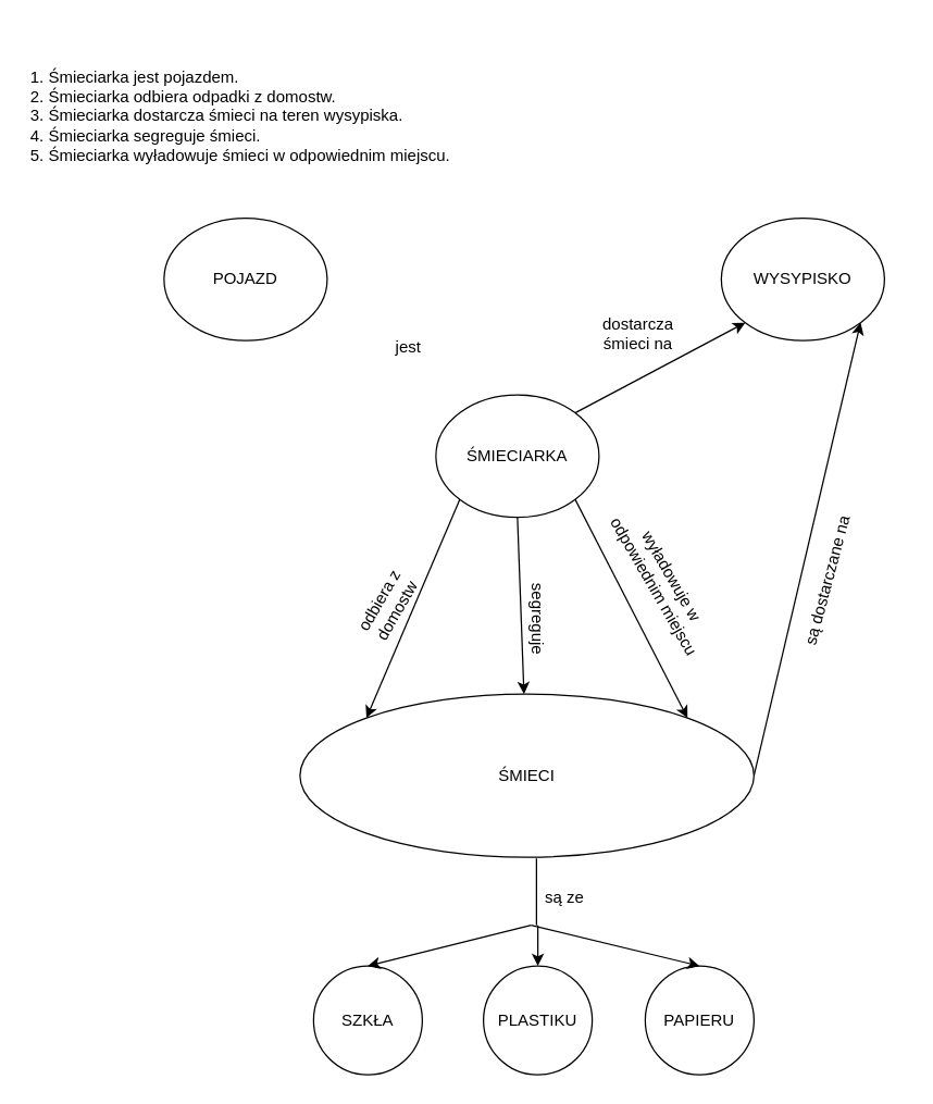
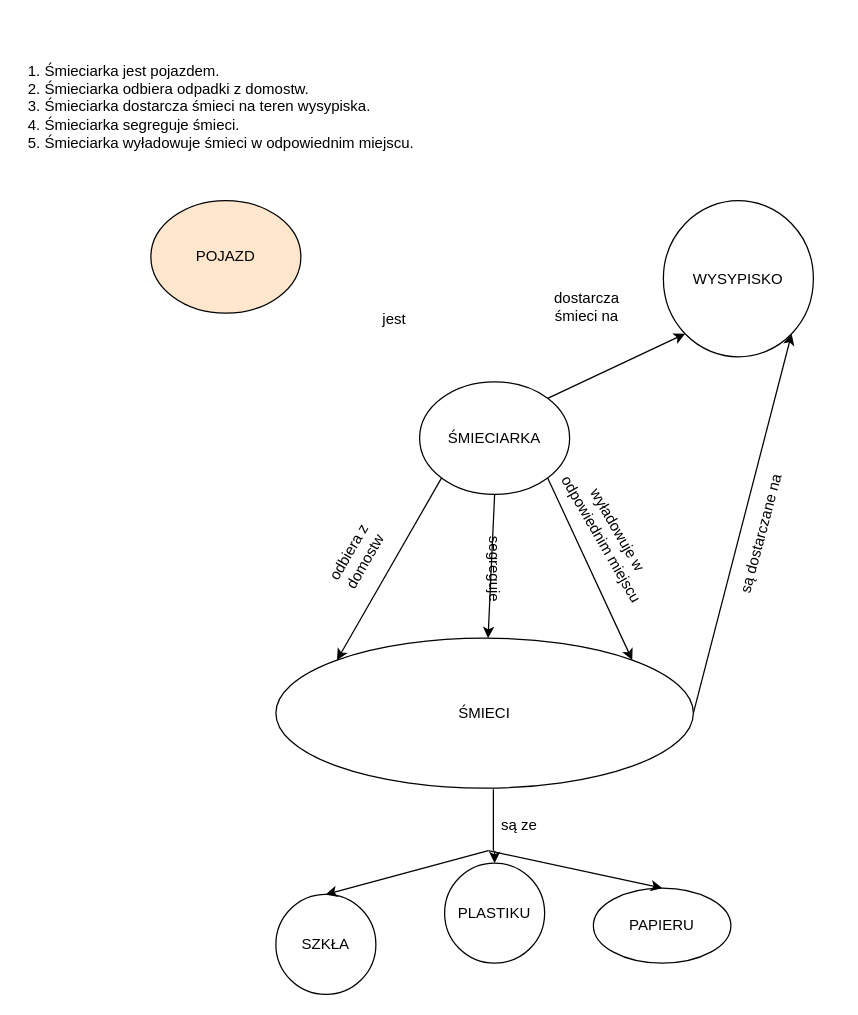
  <mxCell id="0" />
  <mxCell id="1" parent="0" />
  <mxCell id="2" value="1. Śmieciarka jest pojazdem.&lt;br&gt;2. Śmieciarka odbiera odpadki z domostw.&lt;br&gt;3. Śmieciarka dostarcza śmieci na teren wysypiska.&lt;br&gt;4. Śmieciarka segreguje śmieci.&lt;br&gt;5. Śmieciarka wyładowuje śmieci w odpowiednim miejscu.&lt;br&gt;" style="text;html=1;strokeColor=none;fillColor=none;align=left;verticalAlign=middle;whiteSpace=wrap;rounded=0;" vertex="1" parent="1"><mxGeometry x="20" width="480" height="130" as="geometry" y="20" /></mxCell>
- <mxCell id="3" value="ŚMIECIARKA" style="ellipse;whiteSpace=wrap;html=1;" vertex="1" parent="1"><mxGeometry x="320" y="290" width="120" height="90" as="geometry" /></mxCell>
- <mxCell id="4" value="POJAZD" style="ellipse;whiteSpace=wrap;html=1;" vertex="1" parent="1"><mxGeometry x="120" y="160" width="120" height="90" as="geometry" /></mxCell>
+ <mxCell id="3" value="ŚMIECIARKA" style="ellipse;whiteSpace=wrap;html=1;" vertex="1" parent="1"><mxGeometry x="335" y="305" width="120" height="90" as="geometry" /></mxCell>
+ <mxCell id="4" value="POJAZD" style="ellipse;whiteSpace=wrap;html=1;fillColor=#ffe6cc;" vertex="1" parent="1"><mxGeometry x="120" y="160" width="120" height="90" as="geometry" /></mxCell>
  <mxCell id="5" value="dostarcza śmieci na" style="text;html=1;strokeColor=none;fillColor=none;align=center;verticalAlign=middle;whiteSpace=wrap;rounded=0;" vertex="1" parent="1"><mxGeometry x="424" y="220" width="90" height="50" as="geometry" /></mxCell>
- <mxCell id="6" value="WYSYPISKO" style="ellipse;whiteSpace=wrap;html=1;" vertex="1" parent="1"><mxGeometry x="530" y="160" width="120" height="90" as="geometry" /></mxCell>
+ <mxCell id="6" value="WYSYPISKO" style="ellipse;whiteSpace=wrap;html=1;" vertex="1" parent="1"><mxGeometry x="530" y="160" width="120" height="125" as="geometry" /></mxCell>
  <mxCell id="7" value="" style="endArrow=classic;html=1;entryX=0;entryY=1;entryDx=0;entryDy=0;exitX=1;exitY=0;exitDx=0;exitDy=0;" edge="1" parent="1" source="3" target="6"><mxGeometry width="50" height="50" relative="1" as="geometry"><mxPoint x="595.144" y="290" as="sourcePoint" /><mxPoint x="479.996" y="223.64" as="targetPoint" /></mxGeometry></mxCell>
- <mxCell id="8" value="jest" style="text;html=1;strokeColor=none;fillColor=none;align=center;verticalAlign=middle;whiteSpace=wrap;rounded=0;" vertex="1" parent="1"><mxGeometry x="255" y="230" width="90" height="50" as="geometry" /></mxCell>
+ <mxCell id="8" value="jest" style="text;html=1;strokeColor=none;fillColor=none;align=center;verticalAlign=middle;whiteSpace=wrap;rounded=0;" vertex="1" parent="1"><mxGeometry x="270" y="230" width="90" height="50" as="geometry" /></mxCell>
  <mxCell id="9" value="segreguje" style="text;html=1;strokeColor=none;fillColor=none;align=center;verticalAlign=middle;whiteSpace=wrap;rounded=0;rotation=90;" vertex="1" parent="1"><mxGeometry x="350" y="430" width="90" height="50" as="geometry" /></mxCell>
  <mxCell id="10" value="" style="endArrow=classic;html=1;entryX=0;entryY=0;entryDx=0;entryDy=0;exitX=0;exitY=1;exitDx=0;exitDy=0;" edge="1" parent="1" source="3" target="16"><mxGeometry width="50" height="50" relative="1" as="geometry"><mxPoint x="347.574" y="416.36" as="sourcePoint" /><mxPoint x="320" y="470" as="targetPoint" /></mxGeometry></mxCell>
  <mxCell id="11" value="" style="endArrow=classic;html=1;exitX=0.5;exitY=1;exitDx=0;exitDy=0;" edge="1" parent="1" source="3" target="16"><mxGeometry width="50" height="50" relative="1" as="geometry"><mxPoint x="400" y="420" as="sourcePoint" /><mxPoint x="390" y="470" as="targetPoint" /></mxGeometry></mxCell>
  <mxCell id="12" value="" style="endArrow=classic;html=1;exitX=1;exitY=1;exitDx=0;exitDy=0;entryX=1;entryY=0;entryDx=0;entryDy=0;" edge="1" parent="1" source="3" target="16"><mxGeometry width="50" height="50" relative="1" as="geometry"><mxPoint x="400" y="420" as="sourcePoint" /><mxPoint x="460" y="470" as="targetPoint" /></mxGeometry></mxCell>
  <mxCell id="13" value="odbiera z domostw" style="text;html=1;strokeColor=none;fillColor=none;align=center;verticalAlign=middle;whiteSpace=wrap;rounded=0;rotation=-60;" vertex="1" parent="1"><mxGeometry x="240" y="420" width="90" height="50" as="geometry" /></mxCell>
  <mxCell id="14" value="" style="endArrow=classic;html=1;entryX=1;entryY=1;entryDx=0;entryDy=0;exitX=1;exitY=0.5;exitDx=0;exitDy=0;" edge="1" parent="1" source="16" target="6"><mxGeometry width="50" height="50" relative="1" as="geometry"><mxPoint x="528.88" y="498.98" as="sourcePoint" /><mxPoint x="450" y="360" as="targetPoint" /></mxGeometry></mxCell>
  <mxCell id="15" value="są dostarczane na&amp;nbsp;" style="text;html=1;strokeColor=none;fillColor=none;align=center;verticalAlign=middle;whiteSpace=wrap;rounded=0;rotation=-75;" vertex="1" parent="1"><mxGeometry x="554" y="395" width="110" height="60" as="geometry" /></mxCell>
  <mxCell id="16" value="ŚMIECI" style="ellipse;whiteSpace=wrap;html=1;" vertex="1" parent="1"><mxGeometry x="220" y="510" width="334" height="120" as="geometry" /></mxCell>
  <mxCell id="17" value="wyładowuje w odpowiednim miejscu" style="text;html=1;strokeColor=none;fillColor=none;align=center;verticalAlign=middle;whiteSpace=wrap;rounded=0;rotation=60;" vertex="1" parent="1"><mxGeometry x="417.5" y="401.65" width="140" height="50" as="geometry" /></mxCell>
- <mxCell id="18" value="SZKŁA" style="ellipse;whiteSpace=wrap;html=1;" vertex="1" parent="1"><mxGeometry x="230" y="710" width="80" height="80" as="geometry" /></mxCell>
- <mxCell id="19" value="PLASTIKU" style="ellipse;whiteSpace=wrap;html=1;" vertex="1" parent="1"><mxGeometry x="355" y="710" width="80" height="80" as="geometry" /></mxCell>
- <mxCell id="20" value="PAPIERU" style="ellipse;whiteSpace=wrap;html=1;" vertex="1" parent="1"><mxGeometry x="474" y="710" width="80" height="80" as="geometry" /></mxCell>
+ <mxCell id="18" value="SZKŁA" style="ellipse;whiteSpace=wrap;html=1;" vertex="1" parent="1"><mxGeometry x="220" y="715" width="80" height="80" as="geometry" /></mxCell>
+ <mxCell id="19" value="PLASTIKU" style="ellipse;whiteSpace=wrap;html=1;" vertex="1" parent="1"><mxGeometry x="355" y="690" width="80" height="80" as="geometry" /></mxCell>
+ <mxCell id="20" value="PAPIERU" style="ellipse;whiteSpace=wrap;html=1;" vertex="1" parent="1"><mxGeometry x="474" y="710" width="110" height="60" as="geometry" /></mxCell>
  <mxCell id="21" value="" style="endArrow=none;html=1;entryX=0.521;entryY=1.008;entryDx=0;entryDy=0;entryPerimeter=0;" edge="1" parent="1" target="16"><mxGeometry width="50" height="50" relative="1" as="geometry"><mxPoint x="394" y="680" as="sourcePoint" /><mxPoint x="450" y="670" as="targetPoint" /></mxGeometry></mxCell>
  <mxCell id="22" value="" style="endArrow=classic;html=1;entryX=0.5;entryY=0;entryDx=0;entryDy=0;" edge="1" parent="1" target="18"><mxGeometry width="50" height="50" relative="1" as="geometry"><mxPoint x="390" y="680" as="sourcePoint" /><mxPoint x="450" y="670" as="targetPoint" /></mxGeometry></mxCell>
  <mxCell id="23" value="" style="endArrow=classic;html=1;entryX=0.5;entryY=0;entryDx=0;entryDy=0;" edge="1" parent="1" target="20"><mxGeometry width="50" height="50" relative="1" as="geometry"><mxPoint x="390" y="680" as="sourcePoint" /><mxPoint x="450" y="670" as="targetPoint" /></mxGeometry></mxCell>
  <mxCell id="24" value="" style="endArrow=classic;html=1;entryX=0.5;entryY=0;entryDx=0;entryDy=0;" edge="1" parent="1" target="19"><mxGeometry width="50" height="50" relative="1" as="geometry"><mxPoint x="395" y="680" as="sourcePoint" /><mxPoint x="450" y="670" as="targetPoint" /></mxGeometry></mxCell>
  <mxCell id="25" value="są ze" style="text;html=1;strokeColor=none;fillColor=none;align=center;verticalAlign=middle;whiteSpace=wrap;rounded=0;" vertex="1" parent="1"><mxGeometry x="395" y="650" width="40" height="20" as="geometry" /></mxCell>
